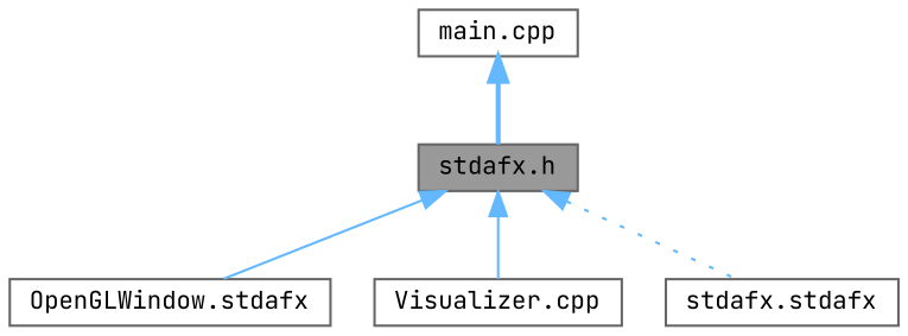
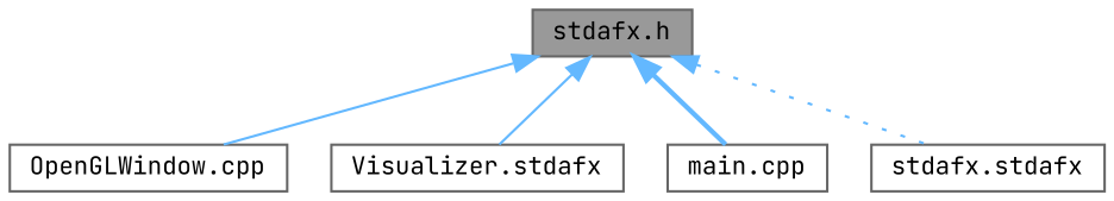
  digraph {
    fontname="JetBrains Mono"
    node [color=grey40 fillcolor=white fontname="JetBrains Mono" fontsize=10 shape=box style=filled]
    edge [color=steelblue1 dir=back fontname="JetBrains Mono" fontsize=10 labelfontname=Helvetica labelfontsize=10 style=solid]
    n1 [color=gray40 fillcolor=grey60 fontcolor=black height=0.2 label="stdafx.h" width=0.4]
-   n2 [height=0.2 label="OpenGLWindow.stdafx" width=0.4]
-   n3 [height=0.2 label="Visualizer.cpp" width=0.4]
+   n2 [height=0.2 label="OpenGLWindow.cpp" width=0.4]
+   n3 [height=0.2 label="Visualizer.stdafx" width=0.4]
    n4 [height=0.2 label="main.cpp" width=0.4]
    n5 [height=0.2 label="stdafx.stdafx" width=0.4]
    n1 -> n2
    n1 -> n3
-   n4 -> n1 [style=bold]
+   n1 -> n4 [style=bold]
    n1 -> n5 [style=dotted]
  }
